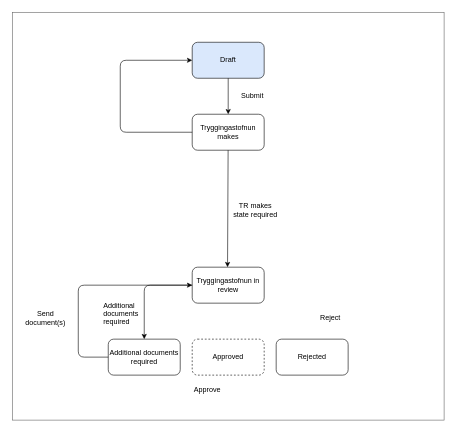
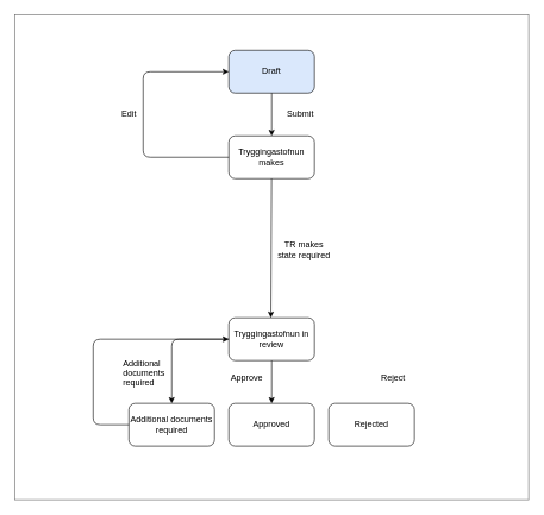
  <mxCell id="0" />
  <mxCell id="1" parent="0" />
  <mxCell id="2" value="" style="whiteSpace=wrap;html=1;fillColor=#FFFFFF;gradientColor=none;strokeColor=#666666;" vertex="1" parent="1"><mxGeometry x="20" y="20" width="720" height="680" as="geometry" /></mxCell>
  <mxCell id="3" value="Draft" style="rounded=1;whiteSpace=wrap;html=1;fillColor=#dae8fc;strokeColor=#000000;fontColor=#000000;" vertex="1" parent="1"><mxGeometry x="320" y="70" width="120" height="60" as="geometry" /></mxCell>
  <mxCell id="4" value="Tryggingastofnun makes" style="rounded=1;whiteSpace=wrap;html=1;fillColor=#FFFFFF;strokeColor=#000000;fontColor=#000000;" vertex="1" parent="1"><mxGeometry x="320" y="190" width="120" height="60" as="geometry" /></mxCell>
  <mxCell id="5" value="Tryggingastofnun in review" style="rounded=1;whiteSpace=wrap;html=1;fillColor=#FFFFFF;strokeColor=#000000;fontColor=#000000;" vertex="1" parent="1"><mxGeometry x="320" y="445" width="120" height="60" as="geometry" /></mxCell>
  <mxCell id="6" value="Additional documents required" style="rounded=1;whiteSpace=wrap;html=1;fillColor=#FFFFFF;strokeColor=#000000;fontColor=#000000;" vertex="1" parent="1"><mxGeometry x="180" y="565" width="120" height="60" as="geometry" /></mxCell>
- <mxCell id="7" value="Approved" style="rounded=1;whiteSpace=wrap;html=1;fillColor=#FFFFFF;strokeColor=#000000;fontColor=#000000;dashed=1;" vertex="1" parent="1"><mxGeometry x="320" y="565" width="120" height="60" as="geometry" /></mxCell>
+ <mxCell id="7" value="Approved" style="rounded=1;whiteSpace=wrap;html=1;fillColor=#FFFFFF;strokeColor=#000000;fontColor=#000000;" vertex="1" parent="1"><mxGeometry x="320" y="565" width="120" height="60" as="geometry" /></mxCell>
  <mxCell id="8" value="" style="endArrow=classic;html=1;entryX=0.5;entryY=0;entryDx=0;entryDy=0;exitX=0.5;exitY=1;exitDx=0;exitDy=0;fontColor=#FFFFFF;strokeColor=#000000;" edge="1" parent="1" source="3" target="4"><mxGeometry width="50" height="50" relative="1" as="geometry"><mxPoint x="470" y="630" as="sourcePoint" /><mxPoint x="520" y="580" as="targetPoint" /></mxGeometry></mxCell>
  <mxCell id="9" value="" style="endArrow=classic;html=1;exitX=0;exitY=0.5;exitDx=0;exitDy=0;fontColor=#FFFFFF;strokeColor=#000000;entryX=0.5;entryY=0;entryDx=0;entryDy=0;" edge="1" parent="1" source="5" target="6"><mxGeometry width="50" height="50" relative="1" as="geometry"><mxPoint x="380" y="505" as="sourcePoint" /><mxPoint x="380" y="565" as="targetPoint" /><Array as="points"><mxPoint x="240" y="475" /></Array></mxGeometry></mxCell>
  <mxCell id="10" value="" style="endArrow=classic;html=1;entryX=0;entryY=0.5;entryDx=0;entryDy=0;exitX=0;exitY=0.5;exitDx=0;exitDy=0;fontColor=#FFFFFF;strokeColor=#000000;" edge="1" parent="1" source="6" target="5"><mxGeometry width="50" height="50" relative="1" as="geometry"><mxPoint x="130" y="595" as="sourcePoint" /><mxPoint x="130" y="655" as="targetPoint" /><Array as="points"><mxPoint x="130" y="595" /><mxPoint x="130" y="475" /></Array></mxGeometry></mxCell>
  <mxCell id="11" value="" style="endArrow=classic;html=1;exitX=0;exitY=0.5;exitDx=0;exitDy=0;fontColor=#FFFFFF;strokeColor=#000000;entryX=0;entryY=0.5;entryDx=0;entryDy=0;" edge="1" parent="1" source="4" target="3"><mxGeometry width="50" height="50" relative="1" as="geometry"><mxPoint x="200" y="280" as="sourcePoint" /><mxPoint x="200" y="100" as="targetPoint" /><Array as="points"><mxPoint x="200" y="220" /><mxPoint x="200" y="100" /></Array></mxGeometry></mxCell>
+ <mxCell id="12" value="Edit" style="text;html=1;align=center;verticalAlign=middle;resizable=0;points=[];autosize=1;strokeColor=none;fillColor=none;fontColor=#000000;" vertex="1" parent="1"><mxGeometry x="160" y="145" width="40" height="30" as="geometry" /></mxCell>
  <mxCell id="13" value="Reject" style="text;html=1;align=center;verticalAlign=middle;resizable=0;points=[];autosize=1;strokeColor=none;fillColor=none;fontColor=#000000;" vertex="1" parent="1"><mxGeometry x="520" y="515" width="60" height="30" as="geometry" /></mxCell>
  <mxCell id="14" value="Submit" style="text;html=1;align=center;verticalAlign=middle;resizable=0;points=[];autosize=1;strokeColor=none;fillColor=none;fontColor=#000000;" vertex="1" parent="1"><mxGeometry x="390" y="145" width="60" height="30" as="geometry" /></mxCell>
  <mxCell id="15" value="Additional&#10;documents &#10;required" style="text;fontColor=#000000;" vertex="1" parent="1"><mxGeometry x="170" y="495" width="65" height="50" as="geometry" /></mxCell>
- <mxCell id="16" value="Approve" style="text;html=1;align=center;verticalAlign=middle;resizable=0;points=[];autosize=1;strokeColor=none;fillColor=none;fontColor=#000000;" vertex="1" parent="1"><mxGeometry x="310" y="635" width="70" height="30" as="geometry" /></mxCell>
- <mxCell id="17" value="Send &lt;br&gt;document(s)" style="text;html=1;align=center;verticalAlign=middle;resizable=0;points=[];autosize=1;strokeColor=none;fillColor=none;fontColor=#000000;" vertex="1" parent="1"><mxGeometry x="30" y="510" width="90" height="40" as="geometry" /></mxCell>
+ <mxCell id="16" value="Approve" style="text;html=1;align=center;verticalAlign=middle;resizable=0;points=[];autosize=1;strokeColor=none;fillColor=none;fontColor=#000000;" vertex="1" parent="1"><mxGeometry x="310" y="515" width="70" height="30" as="geometry" /></mxCell>
  <mxCell id="18" value="Rejected" style="rounded=1;whiteSpace=wrap;html=1;fillColor=#FFFFFF;strokeColor=#000000;fontColor=#000000;" vertex="1" parent="1"><mxGeometry x="460" y="565" width="120" height="60" as="geometry" /></mxCell>
+ <mxCell id="19" value="" style="endArrow=classic;html=1;exitX=0.5;exitY=1;exitDx=0;exitDy=0;fontColor=#FFFFFF;strokeColor=#000000;entryX=0.5;entryY=0;entryDx=0;entryDy=0;" edge="1" parent="1" source="5" target="7"><mxGeometry width="50" height="50" relative="1" as="geometry"><mxPoint x="390" y="515" as="sourcePoint" /><mxPoint x="250" y="575" as="targetPoint" /></mxGeometry></mxCell>
  <mxCell id="20" value="TR makes &lt;br&gt;state required" style="text;html=1;align=center;verticalAlign=middle;resizable=0;points=[];autosize=1;strokeColor=none;fillColor=none;fontColor=#000000;" vertex="1" parent="1"><mxGeometry x="380" y="330" width="90" height="40" as="geometry" /></mxCell>
  <mxCell id="21" value="" style="endArrow=classic;html=1;fontColor=#FFFFFF;strokeColor=#000000;entryX=0.5;entryY=0;entryDx=0;entryDy=0;" edge="1" parent="1" source="4"><mxGeometry width="50" height="50" relative="1" as="geometry"><mxPoint x="379" y="330" as="sourcePoint" /><mxPoint x="378.89" y="445" as="targetPoint" /></mxGeometry></mxCell>
